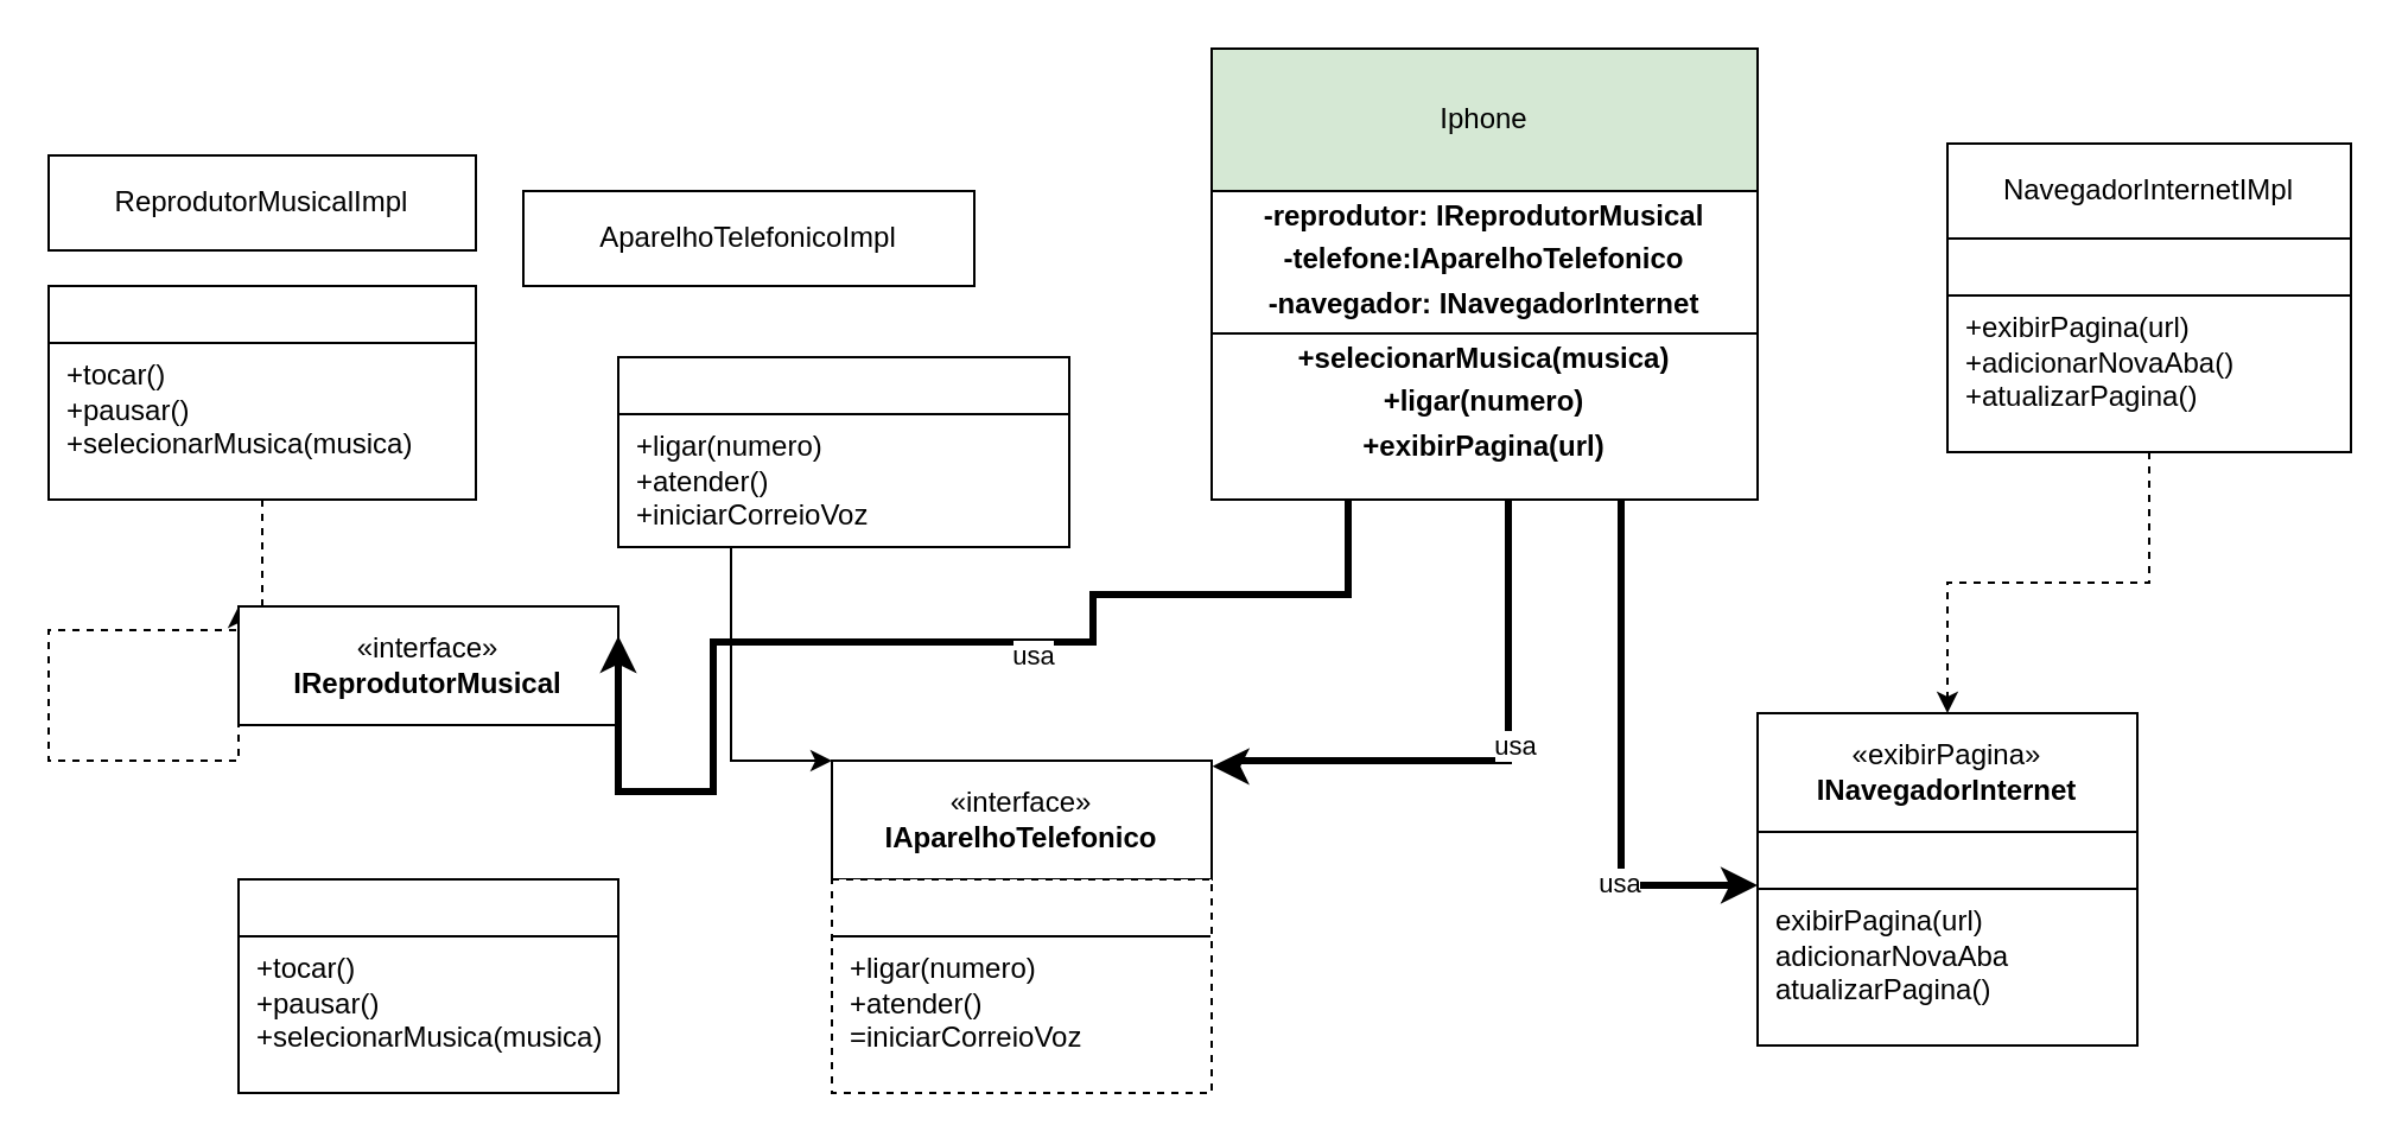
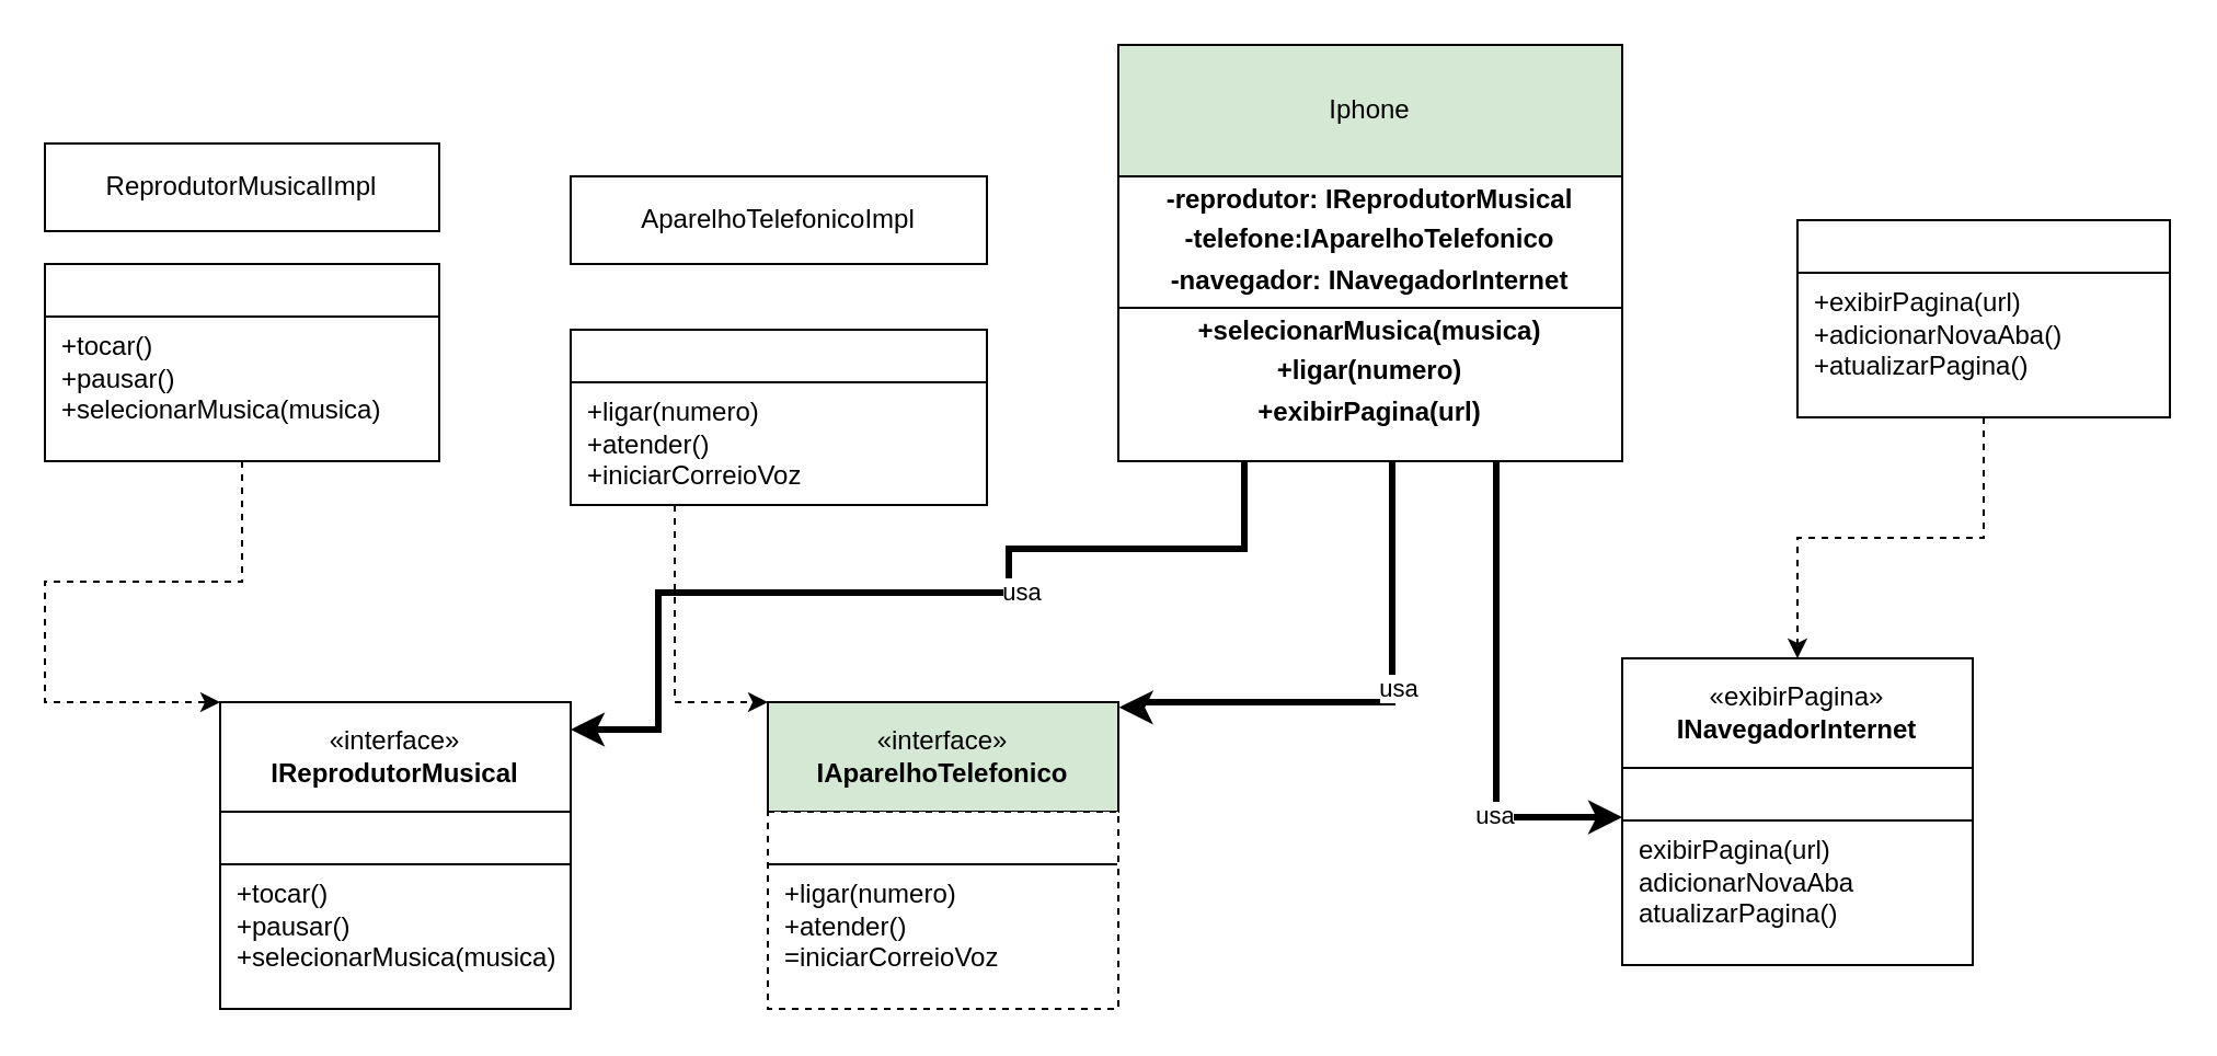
  <mxCell id="0" />
  <mxCell id="1" parent="0" />
  <mxCell id="2" value="ReprodutorMusicalImpl" style="html=1;whiteSpace=wrap;" vertex="1" parent="1"><mxGeometry x="20" y="65" width="180" height="40" as="geometry" /></mxCell>
- <mxCell id="3" value="AparelhoTelefonicoImpl" style="html=1;whiteSpace=wrap;" vertex="1" parent="1"><mxGeometry x="220" y="80" width="190" height="40" as="geometry" /></mxCell>
- <mxCell id="4" value="NavegadorInternetIMpl" style="html=1;whiteSpace=wrap;" vertex="1" parent="1"><mxGeometry x="820" y="60" width="170" height="40" as="geometry" /></mxCell>
+ <mxCell id="3" value="AparelhoTelefonicoImpl" style="html=1;whiteSpace=wrap;" vertex="1" parent="1"><mxGeometry x="260" y="80" width="190" height="40" as="geometry" /></mxCell>
  <mxCell id="5" value="Iphone" style="html=1;whiteSpace=wrap;fillColor=#d5e8d4;" vertex="1" parent="1"><mxGeometry x="510" y="20" width="230" height="60" as="geometry" /></mxCell>
- <mxCell id="6" style="edgeStyle=orthogonalEdgeStyle;rounded=0;orthogonalLoop=1;jettySize=auto;html=1;exitX=0.25;exitY=1;exitDx=0;exitDy=0;entryX=0;entryY=0;entryDx=0;entryDy=0;dashed=0;" edge="1" parent="1" source="7" target="14"><mxGeometry relative="1" as="geometry"><Array as="points"><mxPoint x="308" y="320" /></Array></mxGeometry></mxCell>
+ <mxCell id="6" style="edgeStyle=orthogonalEdgeStyle;rounded=0;orthogonalLoop=1;jettySize=auto;html=1;exitX=0.25;exitY=1;exitDx=0;exitDy=0;entryX=0;entryY=0;entryDx=0;entryDy=0;dashed=1;" edge="1" parent="1" source="7" target="14"><mxGeometry relative="1" as="geometry"><Array as="points"><mxPoint x="308" y="320" /></Array></mxGeometry></mxCell>
  <mxCell id="7" value="&lt;p style=&quot;margin:0px;margin-top:4px;text-align:center;text-decoration:underline;&quot;&gt;&lt;br&gt;&lt;/p&gt;&lt;hr size=&quot;1&quot; style=&quot;border-style:solid;&quot;&gt;&lt;p style=&quot;margin:0px;margin-left:8px;&quot;&gt;+ligar(numero)&lt;br&gt;+atender()&lt;br&gt;+iniciarCorreioVoz&lt;/p&gt;" style="verticalAlign=top;align=left;overflow=fill;html=1;whiteSpace=wrap;" vertex="1" parent="1"><mxGeometry x="260" y="150" width="190" height="80" as="geometry" /></mxCell>
  <mxCell id="8" style="edgeStyle=orthogonalEdgeStyle;rounded=0;orthogonalLoop=1;jettySize=auto;html=1;exitX=0.5;exitY=1;exitDx=0;exitDy=0;entryX=0;entryY=0;entryDx=0;entryDy=0;elbow=vertical;dashed=1;" edge="1" parent="1" source="9" target="12"><mxGeometry relative="1" as="geometry"><Array as="points"><mxPoint x="110" y="265" /><mxPoint x="20" y="265" /><mxPoint x="20" y="320" /></Array></mxGeometry></mxCell>
  <mxCell id="9" value="&lt;p style=&quot;margin:0px;margin-top:4px;text-align:center;text-decoration:underline;&quot;&gt;&lt;br&gt;&lt;/p&gt;&lt;hr size=&quot;1&quot; style=&quot;border-style:solid;&quot;&gt;&lt;p style=&quot;margin:0px;margin-left:8px;&quot;&gt;+tocar()&lt;/p&gt;&lt;p style=&quot;margin:0px;margin-left:8px;&quot;&gt;+pausar()&lt;br&gt;+selecionarMusica(musica)&lt;/p&gt;" style="verticalAlign=top;align=left;overflow=fill;html=1;whiteSpace=wrap;" vertex="1" parent="1"><mxGeometry x="20" y="120" width="180" height="90" as="geometry" /></mxCell>
  <mxCell id="10" style="edgeStyle=orthogonalEdgeStyle;rounded=0;orthogonalLoop=1;jettySize=auto;html=1;exitX=0.5;exitY=1;exitDx=0;exitDy=0;entryX=0.5;entryY=0;entryDx=0;entryDy=0;dashed=1;" edge="1" parent="1" source="11" target="16"><mxGeometry relative="1" as="geometry" /></mxCell>
  <mxCell id="11" value="&lt;p style=&quot;margin:0px;margin-top:4px;text-align:center;text-decoration:underline;&quot;&gt;&lt;br&gt;&lt;/p&gt;&lt;hr size=&quot;1&quot; style=&quot;border-style:solid;&quot;&gt;&lt;p style=&quot;margin:0px;margin-left:8px;&quot;&gt;+exibirPagina(url)&lt;/p&gt;&lt;p style=&quot;margin:0px;margin-left:8px;&quot;&gt;+adicionarNovaAba()&lt;br&gt;+atualizarPagina()&lt;/p&gt;" style="verticalAlign=top;align=left;overflow=fill;html=1;whiteSpace=wrap;" vertex="1" parent="1"><mxGeometry x="820" y="100" width="170" height="90" as="geometry" /></mxCell>
- <mxCell id="12" value="«interface»&lt;br&gt;&lt;b&gt;IReprodutorMusical&lt;/b&gt;" style="html=1;whiteSpace=wrap;" vertex="1" parent="1"><mxGeometry x="100" y="255" width="160" height="50" as="geometry" /></mxCell>
+ <mxCell id="12" value="«interface»&lt;br&gt;&lt;b&gt;IReprodutorMusical&lt;/b&gt;" style="html=1;whiteSpace=wrap;" vertex="1" parent="1"><mxGeometry x="100" y="320" width="160" height="50" as="geometry" /></mxCell>
  <mxCell id="13" value="&lt;p style=&quot;margin:0px;margin-top:4px;text-align:center;text-decoration:underline;&quot;&gt;&lt;br&gt;&lt;/p&gt;&lt;hr size=&quot;1&quot; style=&quot;border-style:solid;&quot;&gt;&lt;p style=&quot;margin:0px;margin-left:8px;&quot;&gt;+tocar()&lt;/p&gt;&lt;p style=&quot;margin:0px;margin-left:8px;&quot;&gt;+pausar()&lt;/p&gt;&lt;p style=&quot;margin:0px;margin-left:8px;&quot;&gt;+selecionarMusica(musica)&lt;/p&gt;" style="verticalAlign=top;align=left;overflow=fill;html=1;whiteSpace=wrap;" vertex="1" parent="1"><mxGeometry x="100" y="370" width="160" height="90" as="geometry" /></mxCell>
- <mxCell id="14" value="«interface»&lt;br&gt;&lt;b&gt;IAparelhoTelefonico&lt;/b&gt;" style="html=1;whiteSpace=wrap;" vertex="1" parent="1"><mxGeometry x="350" y="320" width="160" height="50" as="geometry" /></mxCell>
+ <mxCell id="14" value="«interface»&lt;br&gt;&lt;b&gt;IAparelhoTelefonico&lt;/b&gt;" style="html=1;whiteSpace=wrap;fillColor=#d5e8d4;" vertex="1" parent="1"><mxGeometry x="350" y="320" width="160" height="50" as="geometry" /></mxCell>
  <mxCell id="15" value="&lt;p style=&quot;margin:0px;margin-top:4px;text-align:center;text-decoration:underline;&quot;&gt;&lt;br&gt;&lt;/p&gt;&lt;hr size=&quot;1&quot; style=&quot;border-style:solid;&quot;&gt;&lt;p style=&quot;margin:0px;margin-left:8px;&quot;&gt;+ligar(numero)&lt;/p&gt;&lt;p style=&quot;margin:0px;margin-left:8px;&quot;&gt;+atender()&lt;/p&gt;&lt;p style=&quot;margin:0px;margin-left:8px;&quot;&gt;=iniciarCorreioVoz&lt;/p&gt;" style="verticalAlign=top;align=left;overflow=fill;html=1;whiteSpace=wrap;dashed=1;" vertex="1" parent="1"><mxGeometry x="350" y="370" width="160" height="90" as="geometry" /></mxCell>
  <mxCell id="16" value="«exibirPagina»&lt;br&gt;&lt;b&gt;INavegadorInternet&lt;/b&gt;" style="html=1;whiteSpace=wrap;" vertex="1" parent="1"><mxGeometry x="740" y="300" width="160" height="50" as="geometry" /></mxCell>
  <mxCell id="17" value="&lt;p style=&quot;margin:0px;margin-top:4px;text-align:center;text-decoration:underline;&quot;&gt;&lt;br&gt;&lt;/p&gt;&lt;hr size=&quot;1&quot; style=&quot;border-style:solid;&quot;&gt;&lt;p style=&quot;margin:0px;margin-left:8px;&quot;&gt;exibirPagina(url)&lt;/p&gt;&lt;p style=&quot;margin:0px;margin-left:8px;&quot;&gt;adicionarNovaAba&lt;/p&gt;&lt;p style=&quot;margin:0px;margin-left:8px;&quot;&gt;atualizarPagina()&lt;/p&gt;" style="verticalAlign=top;align=left;overflow=fill;html=1;whiteSpace=wrap;" vertex="1" parent="1"><mxGeometry x="740" y="350" width="160" height="90" as="geometry" /></mxCell>
  <mxCell id="18" value="&lt;p style=&quot;margin:0px;margin-top:4px;text-align:center;&quot;&gt;&lt;b&gt;-reprodutor: IReprodutorMusical&lt;/b&gt;&lt;/p&gt;&lt;p style=&quot;margin:0px;margin-top:4px;text-align:center;&quot;&gt;&lt;b&gt;-telefone:IAparelhoTelefonico&lt;/b&gt;&lt;/p&gt;&lt;p style=&quot;margin:0px;margin-top:4px;text-align:center;&quot;&gt;&lt;b&gt;-navegador: INavegadorInternet&lt;/b&gt;&lt;/p&gt;" style="verticalAlign=top;align=left;overflow=fill;html=1;whiteSpace=wrap;" vertex="1" parent="1"><mxGeometry x="510" y="80" width="230" height="60" as="geometry" /></mxCell>
  <mxCell id="19" style="edgeStyle=orthogonalEdgeStyle;rounded=0;orthogonalLoop=1;jettySize=auto;html=1;exitX=0.5;exitY=1;exitDx=0;exitDy=0;entryX=1.002;entryY=0.047;entryDx=0;entryDy=0;entryPerimeter=0;strokeWidth=3;" edge="1" parent="1" target="14"><mxGeometry relative="1" as="geometry"><mxPoint x="635" y="170" as="sourcePoint" /><mxPoint x="520" y="330" as="targetPoint" /><Array as="points"><mxPoint x="635" y="320" /><mxPoint x="520" y="320" /><mxPoint x="520" y="322" /></Array></mxGeometry></mxCell>
  <mxCell id="20" value="usa" style="edgeLabel;html=1;align=center;verticalAlign=middle;resizable=0;points=[];" vertex="1" connectable="0" parent="19"><mxGeometry x="0.032" y="2" relative="1" as="geometry"><mxPoint as="offset" /></mxGeometry></mxCell>
  <mxCell id="21" style="edgeStyle=orthogonalEdgeStyle;rounded=0;orthogonalLoop=1;jettySize=auto;html=1;exitX=0.25;exitY=1;exitDx=0;exitDy=0;entryX=1;entryY=0.25;entryDx=0;entryDy=0;strokeWidth=3;" edge="1" parent="1" source="25" target="12"><mxGeometry relative="1" as="geometry"><Array as="points"><mxPoint x="568" y="250" /><mxPoint x="460" y="250" /><mxPoint x="460" y="270" /><mxPoint x="300" y="270" /><mxPoint x="300" y="333" /></Array></mxGeometry></mxCell>
  <mxCell id="22" value="usa" style="edgeLabel;html=1;align=center;verticalAlign=middle;resizable=0;points=[];" vertex="1" connectable="0" parent="21"><mxGeometry x="-0.221" y="5" relative="1" as="geometry"><mxPoint as="offset" /></mxGeometry></mxCell>
  <mxCell id="23" style="edgeStyle=orthogonalEdgeStyle;rounded=0;orthogonalLoop=1;jettySize=auto;html=1;exitX=0.75;exitY=1;exitDx=0;exitDy=0;entryX=0;entryY=0.25;entryDx=0;entryDy=0;strokeWidth=3;" edge="1" parent="1" source="25" target="17"><mxGeometry relative="1" as="geometry" /></mxCell>
  <mxCell id="24" value="usa" style="edgeLabel;html=1;align=center;verticalAlign=middle;resizable=0;points=[];" vertex="1" connectable="0" parent="23"><mxGeometry x="0.465" y="-1" relative="1" as="geometry"><mxPoint as="offset" /></mxGeometry></mxCell>
  <mxCell id="25" value="&lt;p style=&quot;margin:0px;margin-top:4px;text-align:center;&quot;&gt;&lt;b&gt;+selecionarMusica(musica)&lt;/b&gt;&lt;/p&gt;&lt;p style=&quot;margin:0px;margin-top:4px;text-align:center;&quot;&gt;&lt;b&gt;+ligar(numero)&lt;/b&gt;&lt;/p&gt;&lt;p style=&quot;text-align: center; margin: 4px 0px 0px;&quot;&gt;&lt;b&gt;+exibirPagina(url)&lt;/b&gt;&lt;/p&gt;" style="verticalAlign=top;align=left;overflow=fill;html=1;whiteSpace=wrap;" vertex="1" parent="1"><mxGeometry x="510" y="140" width="230" height="70" as="geometry" /></mxCell>
